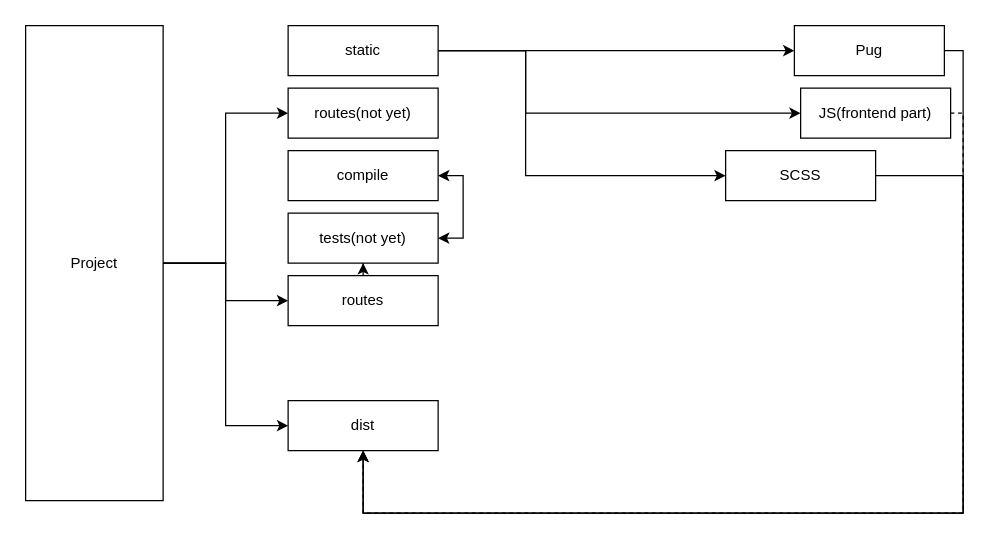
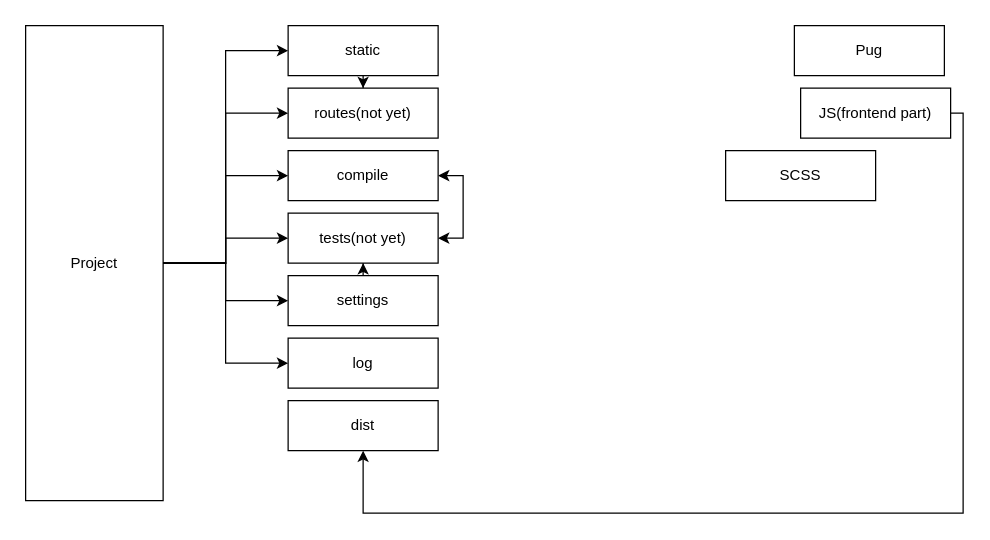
  <mxCell id="0" />
  <mxCell id="1" parent="0" />
- <mxCell id="2" style="edgeStyle=orthogonalEdgeStyle;rounded=0;orthogonalLoop=1;jettySize=auto;html=1;" edge="1" parent="1" source="3" target="9"><mxGeometry relative="1" as="geometry" /></mxCell>
+ <mxCell id="2" style="edgeStyle=orthogonalEdgeStyle;rounded=0;orthogonalLoop=1;jettySize=auto;html=1;" edge="1" parent="1" source="3" target="19"><mxGeometry relative="1" as="geometry" /></mxCell>
  <mxCell id="3" value="Project" style="rounded=0;whiteSpace=wrap;html=1;" parent="1" vertex="1"><mxGeometry x="20" y="20" width="110" height="380" as="geometry" /></mxCell>
- <mxCell id="5" style="edgeStyle=orthogonalEdgeStyle;rounded=0;orthogonalLoop=1;jettySize=auto;html=1;" edge="1" parent="1" source="8" target="15"><mxGeometry relative="1" as="geometry" /></mxCell>
- <mxCell id="6" style="edgeStyle=orthogonalEdgeStyle;rounded=0;orthogonalLoop=1;jettySize=auto;html=1;" edge="1" parent="1" source="8" target="11"><mxGeometry relative="1" as="geometry"><Array as="points"><mxPoint x="420" y="40" /><mxPoint x="420" y="90" /></Array></mxGeometry></mxCell>
- <mxCell id="7" style="edgeStyle=orthogonalEdgeStyle;rounded=0;orthogonalLoop=1;jettySize=auto;html=1;" edge="1" parent="1" source="8" target="13"><mxGeometry relative="1" as="geometry"><Array as="points"><mxPoint x="420" y="40" /><mxPoint x="420" y="140" /></Array></mxGeometry></mxCell>
+ <mxCell id="4" style="edgeStyle=orthogonalEdgeStyle;rounded=0;orthogonalLoop=1;jettySize=auto;html=1;startArrow=classic;startFill=1;endArrow=none;endFill=0;strokeColor=#000000;" parent="1" source="8" target="3" edge="1"><mxGeometry relative="1" as="geometry" /></mxCell>
+ <mxCell id="5" style="edgeStyle=orthogonalEdgeStyle;rounded=0;orthogonalLoop=1;jettySize=auto;html=1;" edge="1" parent="1" source="8" target="17"><mxGeometry relative="1" as="geometry" /></mxCell>
  <mxCell id="8" value="static" style="rounded=0;whiteSpace=wrap;html=1;" parent="1" vertex="1"><mxGeometry x="230" y="20" width="120" height="40" as="geometry" /></mxCell>
  <mxCell id="9" value="dist" style="rounded=0;whiteSpace=wrap;html=1;" parent="1" vertex="1"><mxGeometry x="230" y="320" width="120" height="40" as="geometry" /></mxCell>
- <mxCell id="10" style="edgeStyle=orthogonalEdgeStyle;rounded=0;orthogonalLoop=1;jettySize=auto;html=1;endArrow=classic;endFill=1;dashed=1;" edge="1" parent="1" source="11" target="9"><mxGeometry relative="1" as="geometry"><Array as="points"><mxPoint x="770" y="90" /><mxPoint x="770" y="410" /><mxPoint x="290" y="410" /></Array></mxGeometry></mxCell>
+ <mxCell id="10" style="edgeStyle=orthogonalEdgeStyle;rounded=0;orthogonalLoop=1;jettySize=auto;html=1;endArrow=classic;endFill=1;" edge="1" parent="1" source="11" target="9"><mxGeometry relative="1" as="geometry"><Array as="points"><mxPoint x="770" y="90" /><mxPoint x="770" y="410" /><mxPoint x="290" y="410" /></Array></mxGeometry></mxCell>
  <mxCell id="11" value="JS(frontend part)" style="rounded=0;whiteSpace=wrap;html=1;" parent="1" vertex="1"><mxGeometry x="640" y="70" width="120" height="40" as="geometry" /></mxCell>
- <mxCell id="12" style="edgeStyle=orthogonalEdgeStyle;rounded=0;orthogonalLoop=1;jettySize=auto;html=1;endArrow=classic;endFill=1;" edge="1" parent="1" source="13" target="9"><mxGeometry relative="1" as="geometry"><Array as="points"><mxPoint x="770" y="140" /><mxPoint x="770" y="410" /><mxPoint x="290" y="410" /></Array></mxGeometry></mxCell>
  <mxCell id="13" value="SCSS" style="rounded=0;whiteSpace=wrap;html=1;" parent="1" vertex="1"><mxGeometry x="580" y="120" width="120" height="40" as="geometry" /></mxCell>
- <mxCell id="14" style="edgeStyle=orthogonalEdgeStyle;rounded=0;orthogonalLoop=1;jettySize=auto;html=1;endArrow=classic;endFill=1;" edge="1" parent="1" source="15" target="9"><mxGeometry relative="1" as="geometry"><Array as="points"><mxPoint x="770" y="40" /><mxPoint x="770" y="410" /><mxPoint x="290" y="410" /></Array></mxGeometry></mxCell>
  <mxCell id="15" value="Pug" style="rounded=0;whiteSpace=wrap;html=1;" parent="1" vertex="1"><mxGeometry x="635" y="20" width="120" height="40" as="geometry" /></mxCell>
  <mxCell id="16" style="edgeStyle=orthogonalEdgeStyle;rounded=0;orthogonalLoop=1;jettySize=auto;html=1;startArrow=classic;startFill=1;endArrow=none;endFill=0;strokeColor=#000000;" parent="1" source="17" target="3" edge="1"><mxGeometry relative="1" as="geometry" /></mxCell>
  <mxCell id="17" value="routes(not yet)" style="rounded=0;whiteSpace=wrap;html=1;" parent="1" vertex="1"><mxGeometry x="230" y="70" width="120" height="40" as="geometry" /></mxCell>
  <mxCell id="18" style="edgeStyle=orthogonalEdgeStyle;rounded=0;orthogonalLoop=1;jettySize=auto;html=1;startArrow=classic;startFill=1;endArrow=none;endFill=0;strokeColor=#000000;" parent="1" source="19" target="23" edge="1"><mxGeometry relative="1" as="geometry" /></mxCell>
  <mxCell id="19" value="tests(not yet)" style="rounded=0;whiteSpace=wrap;html=1;" parent="1" vertex="1"><mxGeometry x="230" y="170" width="120" height="40" as="geometry" /></mxCell>
+ <mxCell id="20" style="edgeStyle=orthogonalEdgeStyle;rounded=0;orthogonalLoop=1;jettySize=auto;html=1;startArrow=classic;startFill=1;endArrow=none;endFill=0;strokeColor=#000000;" parent="1" source="21" target="3" edge="1"><mxGeometry relative="1" as="geometry" /></mxCell>
  <mxCell id="21" value="compile" style="rounded=0;whiteSpace=wrap;html=1;" parent="1" vertex="1"><mxGeometry x="230" y="120" width="120" height="40" as="geometry" /></mxCell>
  <mxCell id="22" style="edgeStyle=orthogonalEdgeStyle;rounded=0;orthogonalLoop=1;jettySize=auto;html=1;startArrow=classic;startFill=1;endArrow=none;endFill=0;strokeColor=#000000;" parent="1" source="23" target="3" edge="1"><mxGeometry relative="1" as="geometry" /></mxCell>
- <mxCell id="23" value="routes" style="rounded=0;whiteSpace=wrap;html=1;" parent="1" vertex="1"><mxGeometry x="230" y="220" width="120" height="40" as="geometry" /></mxCell>
+ <mxCell id="23" value="settings" style="rounded=0;whiteSpace=wrap;html=1;" parent="1" vertex="1"><mxGeometry x="230" y="220" width="120" height="40" as="geometry" /></mxCell>
+ <mxCell id="24" style="edgeStyle=orthogonalEdgeStyle;rounded=0;orthogonalLoop=1;jettySize=auto;html=1;startArrow=classic;startFill=1;endArrow=none;endFill=0;strokeColor=#000000;" parent="1" source="25" target="3" edge="1"><mxGeometry relative="1" as="geometry" /></mxCell>
+ <mxCell id="25" value="log" style="rounded=0;whiteSpace=wrap;html=1;" parent="1" vertex="1"><mxGeometry x="230" y="270" width="120" height="40" as="geometry" /></mxCell>
  <mxCell id="26" style="edgeStyle=orthogonalEdgeStyle;rounded=0;orthogonalLoop=1;jettySize=auto;html=1;startArrow=classic;startFill=1;endArrow=classic;endFill=1;strokeColor=#000000;entryX=1;entryY=0.5;entryDx=0;entryDy=0;" parent="1" source="21" target="19" edge="1"><mxGeometry relative="1" as="geometry"><Array as="points"><mxPoint x="370" y="140" /><mxPoint x="370" y="190" /></Array></mxGeometry></mxCell>
